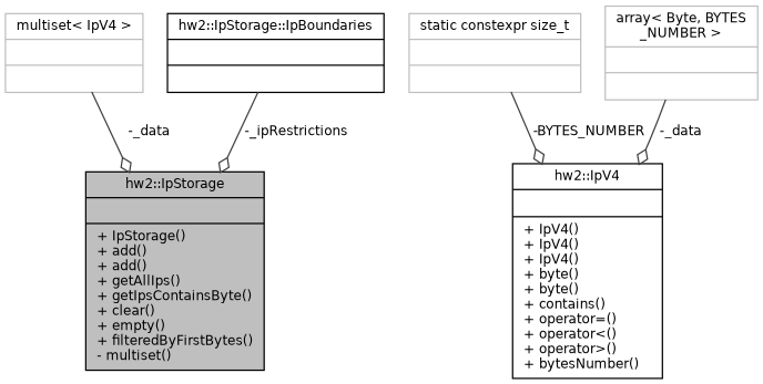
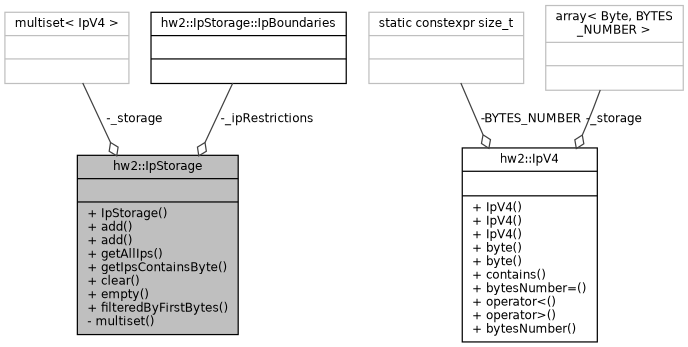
  digraph {
    node [color=black fillcolor=white fontname=Helvetica fontsize=10 shape=record style=filled]
    edge [arrowhead=odiamond color=grey25 fontname=Helvetica fontsize=10 labelfontname=Helvetica labelfontsize=10 style=solid]
    n1 [fillcolor=grey75 fontcolor=black height=0.2 label="{hw2::IpStorage\n||+ IpStorage()\l+ add()\l+ add()\l+ getAllIps()\l+ getIpsContainsByte()\l+ clear()\l+ empty()\l+ filteredByFirstBytes()\l- multiset()\l}" width=0.4]
    n2 [color=grey75 height=0.2 label="{multiset\< IpV4 \>\n||}" width=0.4]
    n3 [height=0.2 label="{hw2::IpStorage::IpBoundaries\n||}" width=0.4]
-   n4 [height=0.2 label="{hw2::IpV4\n||+ IpV4()\l+ IpV4()\l+ IpV4()\l+ byte()\l+ byte()\l+ contains()\l+ operator=()\l+ operator\<()\l+ operator\>()\l+ bytesNumber()\l}" width=0.4]
+   n4 [height=0.2 label="{hw2::IpV4\n||+ IpV4()\l+ IpV4()\l+ IpV4()\l+ byte()\l+ byte()\l+ contains()\l+ bytesNumber=()\l+ operator\<()\l+ operator\>()\l+ bytesNumber()\l}" width=0.4]
    n5 [color=grey75 height=0.2 label="{static constexpr size_t\n||}" width=0.4]
    n6 [color=grey75 height=0.2 label="{array\< Byte, BYTES\l_NUMBER \>\n||}" width=0.4]
-   n2 -> n1 [label=" -_data"]
+   n2 -> n1 [label=" -_storage"]
    n3 -> n1 [label=" -_ipRestrictions"]
    n5 -> n4 [label=" -BYTES_NUMBER"]
-   n6 -> n4 [label=" -_data"]
+   n6 -> n4 [label=" -_storage"]
  }
